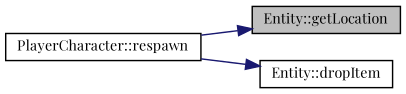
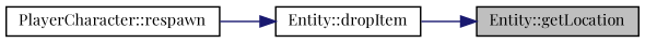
  digraph {
    fontname="Playfair Display"
    rankdir=RL
    node [color=black fillcolor=white fontname="Playfair Display" fontsize=10 shape=record style=filled]
    edge [color=midnightblue dir=back fontname="Playfair Display" fontsize=10 labelfontname=Helvetica labelfontsize=10 style=solid]
    n1 [fillcolor=grey75 fontcolor=black height=0.2 label="Entity::getLocation" width=0.4]
    n2 [height=0.2 label="Entity::dropItem" width=0.4]
    n3 [height=0.2 label="PlayerCharacter::respawn" width=0.4]
-   n1 -> n3
+   n1 -> n2
    n2 -> n3
  }
